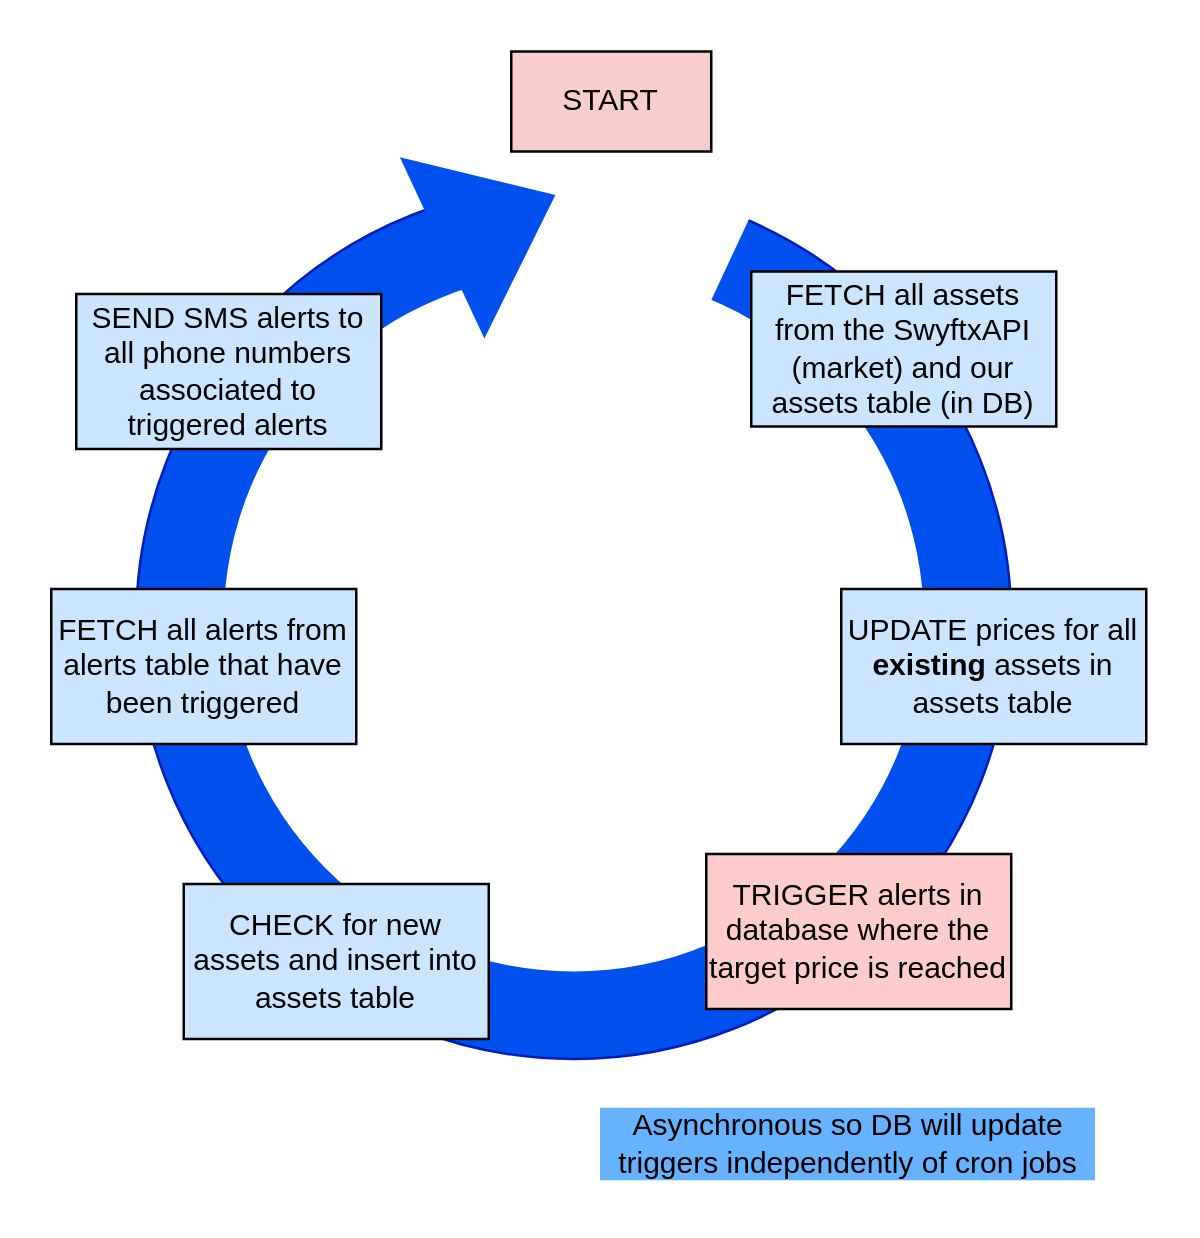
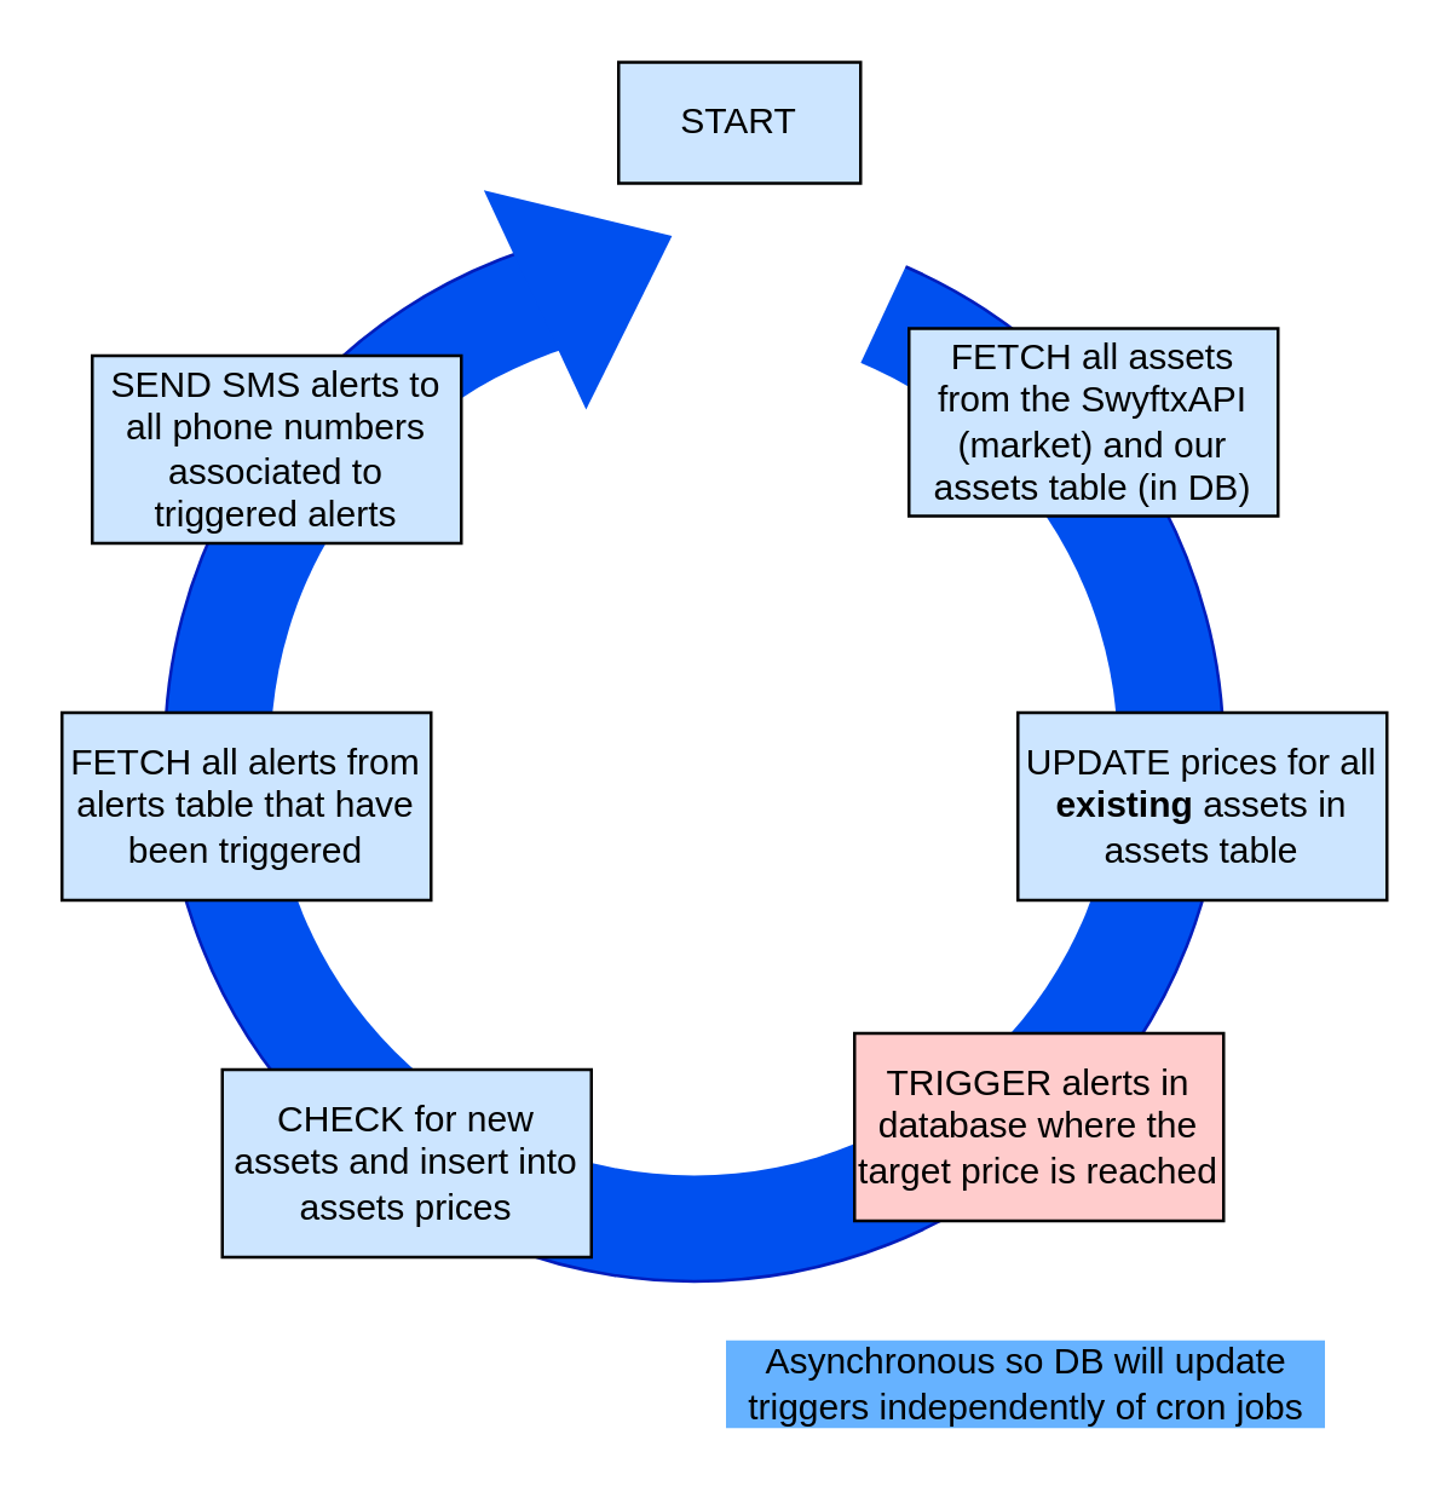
  <mxCell id="0" />
  <mxCell id="1" parent="0" />
  <mxCell id="2" value="" style="ellipse;whiteSpace=wrap;html=1;aspect=fixed;fillColor=#0050ef;fontColor=#ffffff;strokeColor=#001DBC;" vertex="1" parent="1"><mxGeometry x="54" y="73" width="350" height="350" as="geometry" /></mxCell>
  <mxCell id="3" value="" style="rounded=0;whiteSpace=wrap;html=1;labelBackgroundColor=#66B2FF;fontColor=#000000;fillColor=#fff;rotation=25;strokeColor=none;" vertex="1" parent="1"><mxGeometry x="204" y="48" width="90" height="80" as="geometry" /></mxCell>
  <mxCell id="4" value="" style="ellipse;whiteSpace=wrap;html=1;aspect=fixed;fillColor=#FFFFFF;strokeColor=none;" vertex="1" parent="1"><mxGeometry x="89" y="108" width="280" height="280" as="geometry" /></mxCell>
- <mxCell id="5" value="&lt;font color=&quot;#000000&quot;&gt;START&lt;/font&gt;" style="rounded=0;whiteSpace=wrap;html=1;fillColor=#f8cecc;" vertex="1" parent="1"><mxGeometry x="204" y="20" width="80" height="40" as="geometry" /></mxCell>
+ <mxCell id="5" value="&lt;font color=&quot;#000000&quot;&gt;START&lt;/font&gt;" style="rounded=0;whiteSpace=wrap;html=1;fillColor=#CCE5FF;" vertex="1" parent="1"><mxGeometry x="204" y="20" width="80" height="40" as="geometry" /></mxCell>
  <mxCell id="6" value="" style="triangle;whiteSpace=wrap;html=1;labelBackgroundColor=#66B2FF;fontColor=#ffffff;fillColor=#0050ef;rotation=-25;strokeColor=none;" vertex="1" parent="1"><mxGeometry x="174" y="48" width="50" height="80" as="geometry" /></mxCell>
  <mxCell id="7" value="&lt;font color=&quot;#000000&quot;&gt;FETCH all assets from the SwyftxAPI (market) and our assets table (in DB)&lt;/font&gt;" style="rounded=0;whiteSpace=wrap;html=1;fillColor=#CCE5FF;" vertex="1" parent="1"><mxGeometry x="300" y="108" width="122" height="62" as="geometry" /></mxCell>
  <mxCell id="8" value="&lt;font color=&quot;#000000&quot;&gt;UPDATE prices for all &lt;b&gt;existing&lt;/b&gt; assets in assets table&lt;/font&gt;" style="rounded=0;whiteSpace=wrap;html=1;fillColor=#CCE5FF;" vertex="1" parent="1"><mxGeometry x="336" y="235" width="122" height="62" as="geometry" /></mxCell>
- <mxCell id="9" value="&lt;font color=&quot;#000000&quot;&gt;CHECK for new assets and insert into assets table&lt;/font&gt;" style="rounded=0;whiteSpace=wrap;html=1;fillColor=#CCE5FF;" vertex="1" parent="1"><mxGeometry x="73" y="353" width="122" height="62" as="geometry" /></mxCell>
+ <mxCell id="9" value="&lt;font color=&quot;#000000&quot;&gt;CHECK for new assets and insert into assets prices&lt;/font&gt;" style="rounded=0;whiteSpace=wrap;html=1;fillColor=#CCE5FF;" vertex="1" parent="1"><mxGeometry x="73" y="353" width="122" height="62" as="geometry" /></mxCell>
  <mxCell id="10" value="&lt;font color=&quot;#000000&quot;&gt;TRIGGER alerts in database where the target price is reached&lt;/font&gt;" style="rounded=0;whiteSpace=wrap;html=1;fillColor=#FFCCCC;" vertex="1" parent="1"><mxGeometry x="282" y="341" width="122" height="62" as="geometry" /></mxCell>
  <mxCell id="11" value="Asynchronous so DB will update triggers independently of cron jobs" style="text;html=1;strokeColor=none;fillColor=none;align=center;verticalAlign=middle;whiteSpace=wrap;rounded=0;labelBackgroundColor=#66B2FF;fontColor=#000000;" vertex="1" parent="1"><mxGeometry x="239" y="441" width="200" height="32" as="geometry" /></mxCell>
  <mxCell id="12" value="&lt;font color=&quot;#000000&quot;&gt;FETCH all alerts from alerts table that have been triggered&lt;/font&gt;" style="rounded=0;whiteSpace=wrap;html=1;fillColor=#CCE5FF;" vertex="1" parent="1"><mxGeometry x="20" y="235" width="122" height="62" as="geometry" /></mxCell>
  <mxCell id="13" value="&lt;font color=&quot;#000000&quot;&gt;SEND SMS alerts to all phone numbers associated to triggered alerts&lt;/font&gt;" style="rounded=0;whiteSpace=wrap;html=1;fillColor=#CCE5FF;" vertex="1" parent="1"><mxGeometry x="30" y="117" width="122" height="62" as="geometry" /></mxCell>
